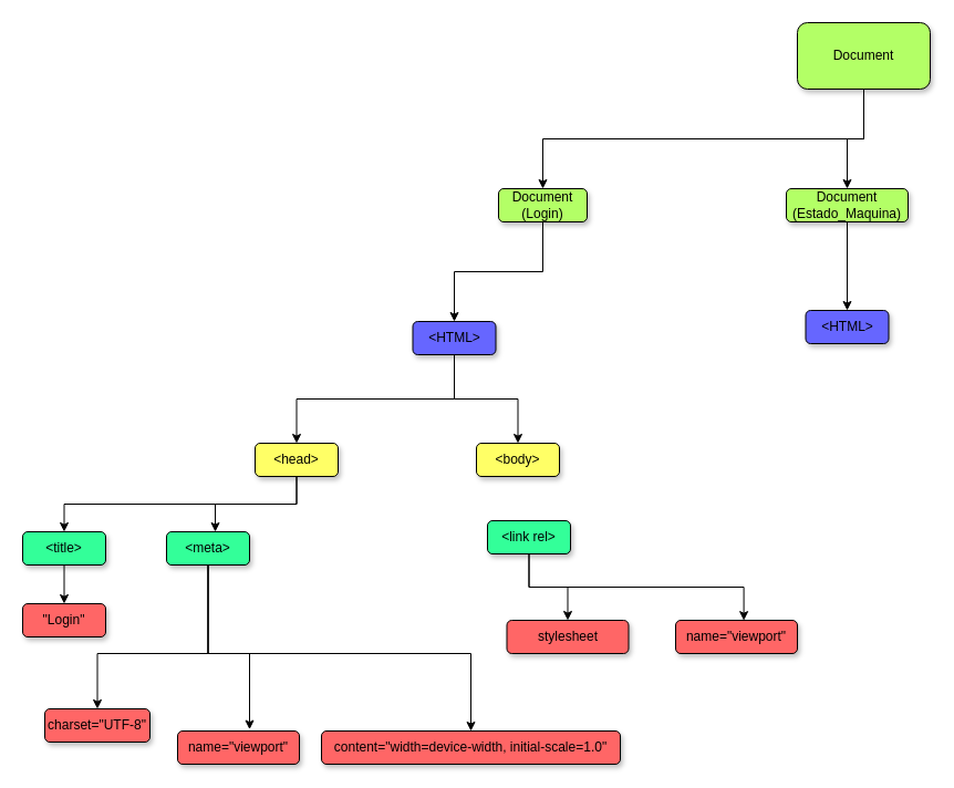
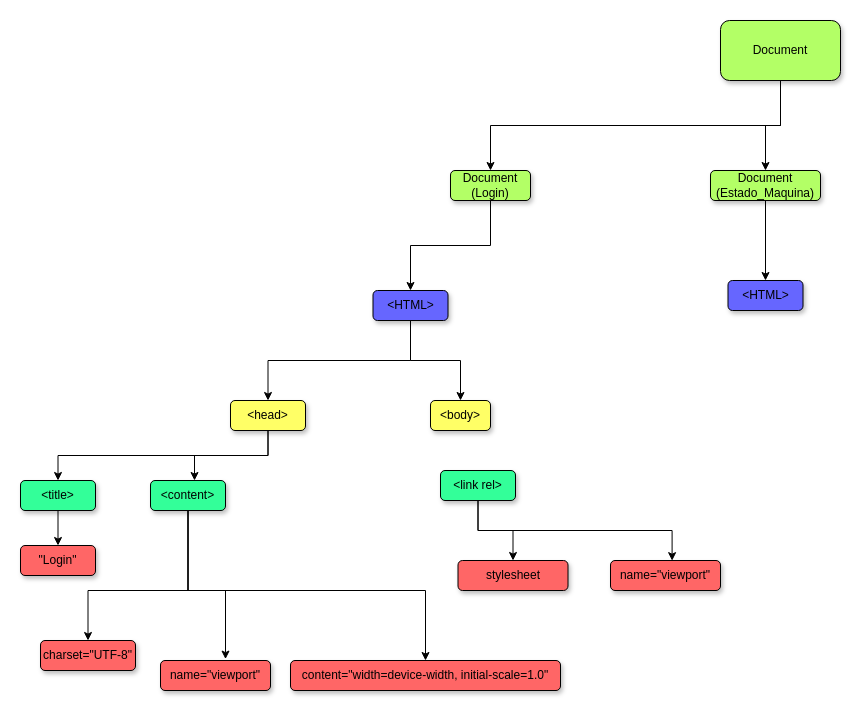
  <mxCell id="0" />
  <mxCell id="1" parent="0" />
  <mxCell id="2" style="edgeStyle=orthogonalEdgeStyle;rounded=0;orthogonalLoop=1;jettySize=auto;html=1;exitX=0.5;exitY=1;exitDx=0;exitDy=0;entryX=0.5;entryY=0;entryDx=0;entryDy=0;" edge="1" parent="1" source="3" target="6"><mxGeometry relative="1" as="geometry" /></mxCell>
  <mxCell id="3" value="Document&lt;br&gt;(Login)" style="rounded=1;whiteSpace=wrap;html=1;shadow=1;fillColor=#B3FF66;" vertex="1" parent="1"><mxGeometry x="450" y="170" width="80" height="30" as="geometry" /></mxCell>
  <mxCell id="4" style="edgeStyle=orthogonalEdgeStyle;rounded=0;orthogonalLoop=1;jettySize=auto;html=1;exitX=0.5;exitY=1;exitDx=0;exitDy=0;entryX=0.5;entryY=0;entryDx=0;entryDy=0;" edge="1" parent="1" source="6" target="9"><mxGeometry relative="1" as="geometry" /></mxCell>
  <mxCell id="5" style="edgeStyle=orthogonalEdgeStyle;rounded=0;orthogonalLoop=1;jettySize=auto;html=1;exitX=0.5;exitY=1;exitDx=0;exitDy=0;" edge="1" parent="1" source="6" target="27"><mxGeometry relative="1" as="geometry" /></mxCell>
  <mxCell id="6" value="&amp;lt;HTML&amp;gt;" style="rounded=1;whiteSpace=wrap;html=1;shadow=1;fillColor=#6666FF;" vertex="1" parent="1"><mxGeometry x="372.5" y="290" width="75" height="30" as="geometry" /></mxCell>
  <mxCell id="7" style="edgeStyle=orthogonalEdgeStyle;rounded=0;orthogonalLoop=1;jettySize=auto;html=1;exitX=0.5;exitY=1;exitDx=0;exitDy=0;entryX=0.587;entryY=0;entryDx=0;entryDy=0;entryPerimeter=0;" edge="1" parent="1" source="9" target="19"><mxGeometry relative="1" as="geometry" /></mxCell>
  <mxCell id="8" style="edgeStyle=orthogonalEdgeStyle;rounded=0;orthogonalLoop=1;jettySize=auto;html=1;exitX=0.5;exitY=1;exitDx=0;exitDy=0;entryX=0.5;entryY=0;entryDx=0;entryDy=0;" edge="1" parent="1" source="9" target="25"><mxGeometry relative="1" as="geometry" /></mxCell>
  <mxCell id="9" value="&amp;lt;head&amp;gt;" style="rounded=1;whiteSpace=wrap;html=1;shadow=1;fillColor=#FFFF66;" vertex="1" parent="1"><mxGeometry x="230" y="400" width="75" height="30" as="geometry" /></mxCell>
  <mxCell id="10" style="edgeStyle=orthogonalEdgeStyle;rounded=0;orthogonalLoop=1;jettySize=auto;html=1;exitX=0.5;exitY=1;exitDx=0;exitDy=0;entryX=0.5;entryY=0;entryDx=0;entryDy=0;" edge="1" parent="1" source="12" target="3"><mxGeometry relative="1" as="geometry"><mxPoint x="780" y="120" as="targetPoint" /></mxGeometry></mxCell>
  <mxCell id="11" style="edgeStyle=orthogonalEdgeStyle;rounded=0;orthogonalLoop=1;jettySize=auto;html=1;exitX=0.5;exitY=1;exitDx=0;exitDy=0;entryX=0.5;entryY=0;entryDx=0;entryDy=0;" edge="1" parent="1" source="12" target="14"><mxGeometry relative="1" as="geometry" /></mxCell>
  <mxCell id="12" value="Document" style="rounded=1;whiteSpace=wrap;html=1;shadow=1;fillColor=#B3FF66;" vertex="1" parent="1"><mxGeometry x="720" y="20" width="120" height="60" as="geometry" /></mxCell>
  <mxCell id="13" value="" style="edgeStyle=orthogonalEdgeStyle;rounded=0;orthogonalLoop=1;jettySize=auto;html=1;" edge="1" parent="1" source="14" target="15"><mxGeometry relative="1" as="geometry" /></mxCell>
  <mxCell id="14" value="Document&lt;br&gt;(Estado_Maquina)" style="rounded=1;whiteSpace=wrap;html=1;shadow=1;fillColor=#B3FF66;" vertex="1" parent="1"><mxGeometry x="710" y="170" width="110" height="30" as="geometry" /></mxCell>
  <mxCell id="15" value="&amp;lt;HTML&amp;gt;" style="rounded=1;whiteSpace=wrap;html=1;shadow=1;fillColor=#6666FF;" vertex="1" parent="1"><mxGeometry x="727.5" y="280" width="75" height="30" as="geometry" /></mxCell>
  <mxCell id="16" style="edgeStyle=orthogonalEdgeStyle;rounded=0;orthogonalLoop=1;jettySize=auto;html=1;exitX=0.5;exitY=1;exitDx=0;exitDy=0;entryX=0.5;entryY=0;entryDx=0;entryDy=0;" edge="1" parent="1" source="19" target="28"><mxGeometry relative="1" as="geometry"><Array as="points"><mxPoint x="188" y="590" /><mxPoint x="88" y="590" /></Array></mxGeometry></mxCell>
  <mxCell id="17" style="edgeStyle=orthogonalEdgeStyle;rounded=0;orthogonalLoop=1;jettySize=auto;html=1;exitX=0.5;exitY=1;exitDx=0;exitDy=0;entryX=0.5;entryY=0;entryDx=0;entryDy=0;" edge="1" parent="1" source="19" target="30"><mxGeometry relative="1" as="geometry"><Array as="points"><mxPoint x="188" y="590" /><mxPoint x="425" y="590" /></Array></mxGeometry></mxCell>
  <mxCell id="18" style="edgeStyle=orthogonalEdgeStyle;rounded=0;orthogonalLoop=1;jettySize=auto;html=1;exitX=0.5;exitY=1;exitDx=0;exitDy=0;entryX=0.591;entryY=-0.047;entryDx=0;entryDy=0;entryPerimeter=0;" edge="1" parent="1" source="19" target="29"><mxGeometry relative="1" as="geometry"><Array as="points"><mxPoint x="188" y="590" /><mxPoint x="225" y="590" /></Array></mxGeometry></mxCell>
- <mxCell id="19" value="&amp;lt;meta&amp;gt;" style="rounded=1;whiteSpace=wrap;html=1;shadow=1;fillColor=#33FF99;" vertex="1" parent="1"><mxGeometry x="150" y="480" width="75" height="30" as="geometry" /></mxCell>
+ <mxCell id="19" value="&amp;lt;content&amp;gt;" style="rounded=1;whiteSpace=wrap;html=1;shadow=1;fillColor=#33FF99;" vertex="1" parent="1"><mxGeometry x="150" y="480" width="75" height="30" as="geometry" /></mxCell>
  <mxCell id="20" style="edgeStyle=orthogonalEdgeStyle;rounded=0;orthogonalLoop=1;jettySize=auto;html=1;exitX=0.5;exitY=1;exitDx=0;exitDy=0;" edge="1" parent="1" source="19" target="19"><mxGeometry relative="1" as="geometry" /></mxCell>
  <mxCell id="21" style="edgeStyle=orthogonalEdgeStyle;rounded=0;orthogonalLoop=1;jettySize=auto;html=1;exitX=0.5;exitY=1;exitDx=0;exitDy=0;entryX=0.5;entryY=0;entryDx=0;entryDy=0;" edge="1" parent="1" source="23" target="31"><mxGeometry relative="1" as="geometry" /></mxCell>
  <mxCell id="22" style="edgeStyle=orthogonalEdgeStyle;rounded=0;orthogonalLoop=1;jettySize=auto;html=1;exitX=0.5;exitY=1;exitDx=0;exitDy=0;entryX=0.56;entryY=0.006;entryDx=0;entryDy=0;entryPerimeter=0;" edge="1" parent="1" source="23" target="32"><mxGeometry relative="1" as="geometry" /></mxCell>
  <mxCell id="23" value="&amp;lt;link rel&amp;gt;" style="rounded=1;whiteSpace=wrap;html=1;shadow=1;fillColor=#33FF99;" vertex="1" parent="1"><mxGeometry x="440" y="470" width="75" height="30" as="geometry" /></mxCell>
  <mxCell id="24" style="edgeStyle=orthogonalEdgeStyle;rounded=0;orthogonalLoop=1;jettySize=auto;html=1;exitX=0.5;exitY=1;exitDx=0;exitDy=0;entryX=0.5;entryY=0;entryDx=0;entryDy=0;" edge="1" parent="1" source="25" target="26"><mxGeometry relative="1" as="geometry" /></mxCell>
  <mxCell id="25" value="&amp;lt;title&amp;gt;" style="rounded=1;whiteSpace=wrap;html=1;shadow=1;fillColor=#33FF99;" vertex="1" parent="1"><mxGeometry x="20" y="480" width="75" height="30" as="geometry" /></mxCell>
  <mxCell id="26" value="&quot;Login&quot;" style="rounded=1;whiteSpace=wrap;html=1;shadow=1;fillColor=#FF6666;" vertex="1" parent="1"><mxGeometry x="20" y="545" width="75" height="30" as="geometry" /></mxCell>
- <mxCell id="27" value="&amp;lt;body&amp;gt;" style="rounded=1;whiteSpace=wrap;html=1;shadow=1;fillColor=#FFFF66;" vertex="1" parent="1"><mxGeometry x="430" y="400" width="75" height="30" as="geometry" /></mxCell>
+ <mxCell id="27" value="&amp;lt;body&amp;gt;" style="rounded=1;whiteSpace=wrap;html=1;shadow=1;fillColor=#FFFF66;" vertex="1" parent="1"><mxGeometry x="430" y="400" width="60" height="30" as="geometry" /></mxCell>
  <mxCell id="28" value="charset=&quot;UTF-8&quot;" style="rounded=1;whiteSpace=wrap;html=1;shadow=1;fillColor=#FF6666;" vertex="1" parent="1"><mxGeometry x="40" y="640" width="95" height="30" as="geometry" /></mxCell>
  <mxCell id="29" value="name=&quot;viewport&quot;" style="rounded=1;whiteSpace=wrap;html=1;shadow=1;fillColor=#FF6666;" vertex="1" parent="1"><mxGeometry x="160" y="660" width="110" height="30" as="geometry" /></mxCell>
  <mxCell id="30" value="content=&quot;width=device-width, initial-scale=1.0&quot;" style="rounded=1;whiteSpace=wrap;html=1;shadow=1;fillColor=#FF6666;" vertex="1" parent="1"><mxGeometry x="290" y="660" width="270" height="30" as="geometry" /></mxCell>
  <mxCell id="31" value="stylesheet" style="rounded=1;whiteSpace=wrap;html=1;shadow=1;fillColor=#FF6666;" vertex="1" parent="1"><mxGeometry x="457.5" y="560" width="110" height="30" as="geometry" /></mxCell>
  <mxCell id="32" value="name=&quot;viewport&quot;" style="rounded=1;whiteSpace=wrap;html=1;shadow=1;fillColor=#FF6666;" vertex="1" parent="1"><mxGeometry x="610" y="560" width="110" height="30" as="geometry" /></mxCell>
